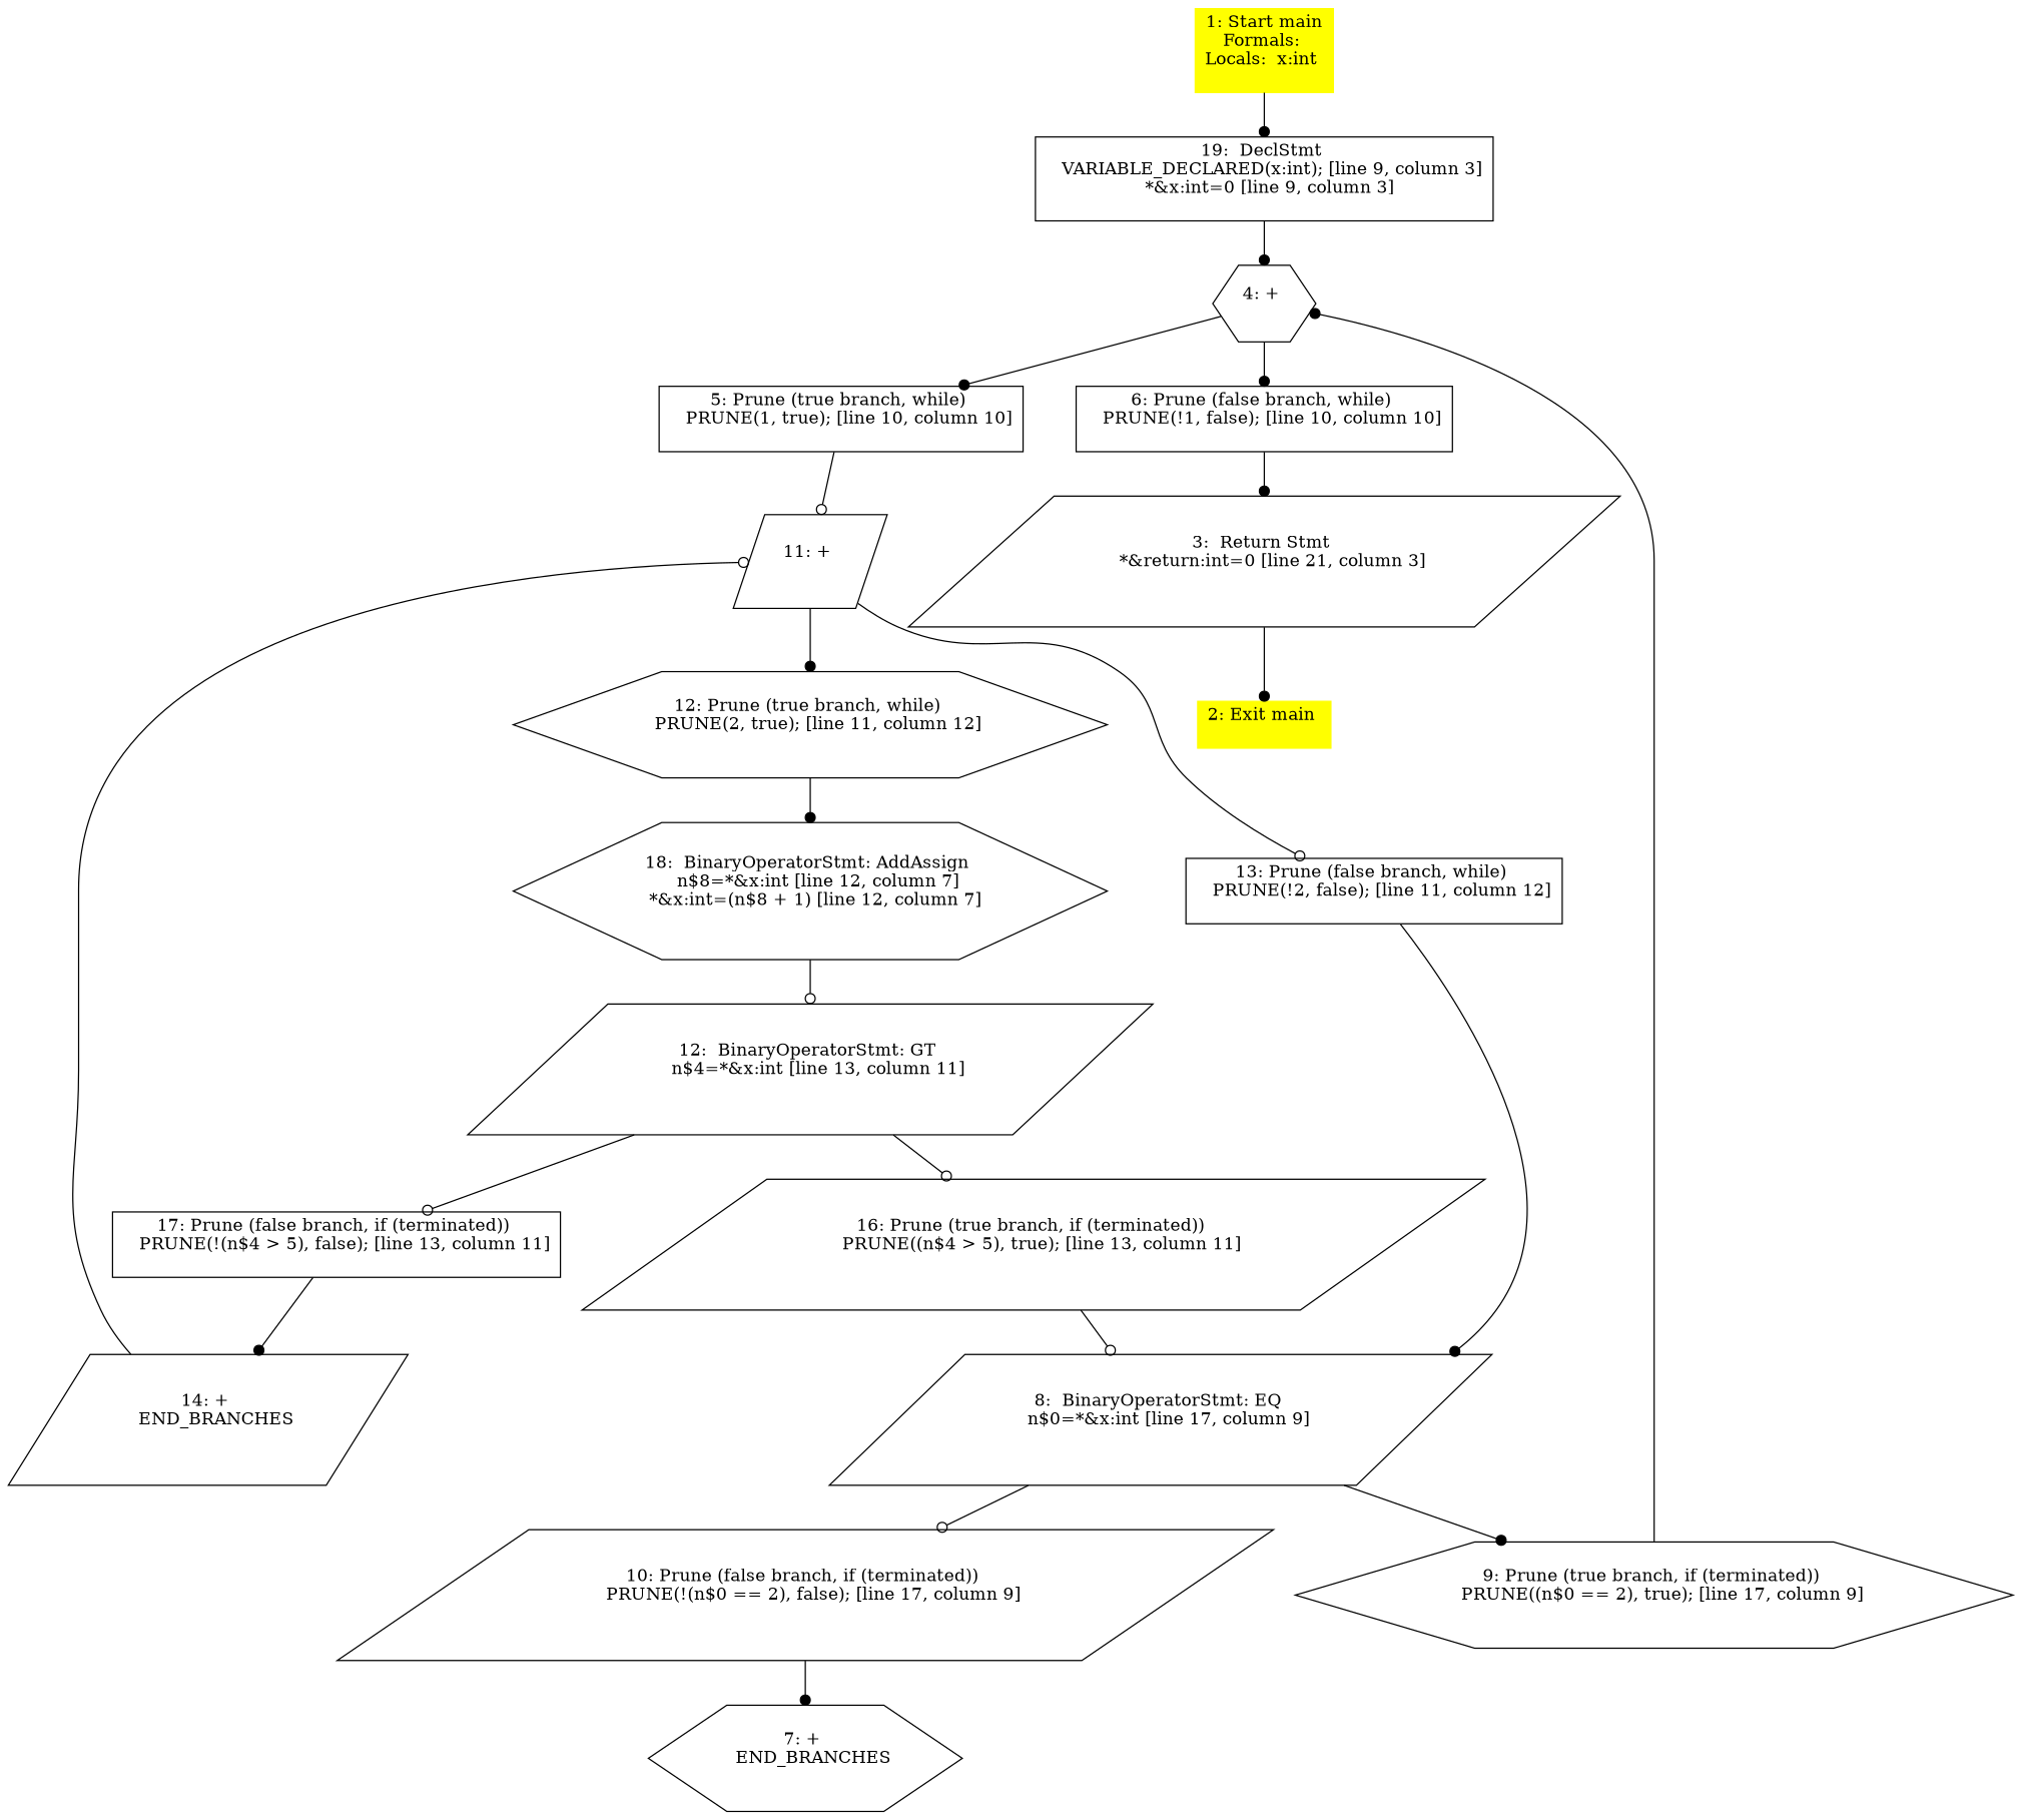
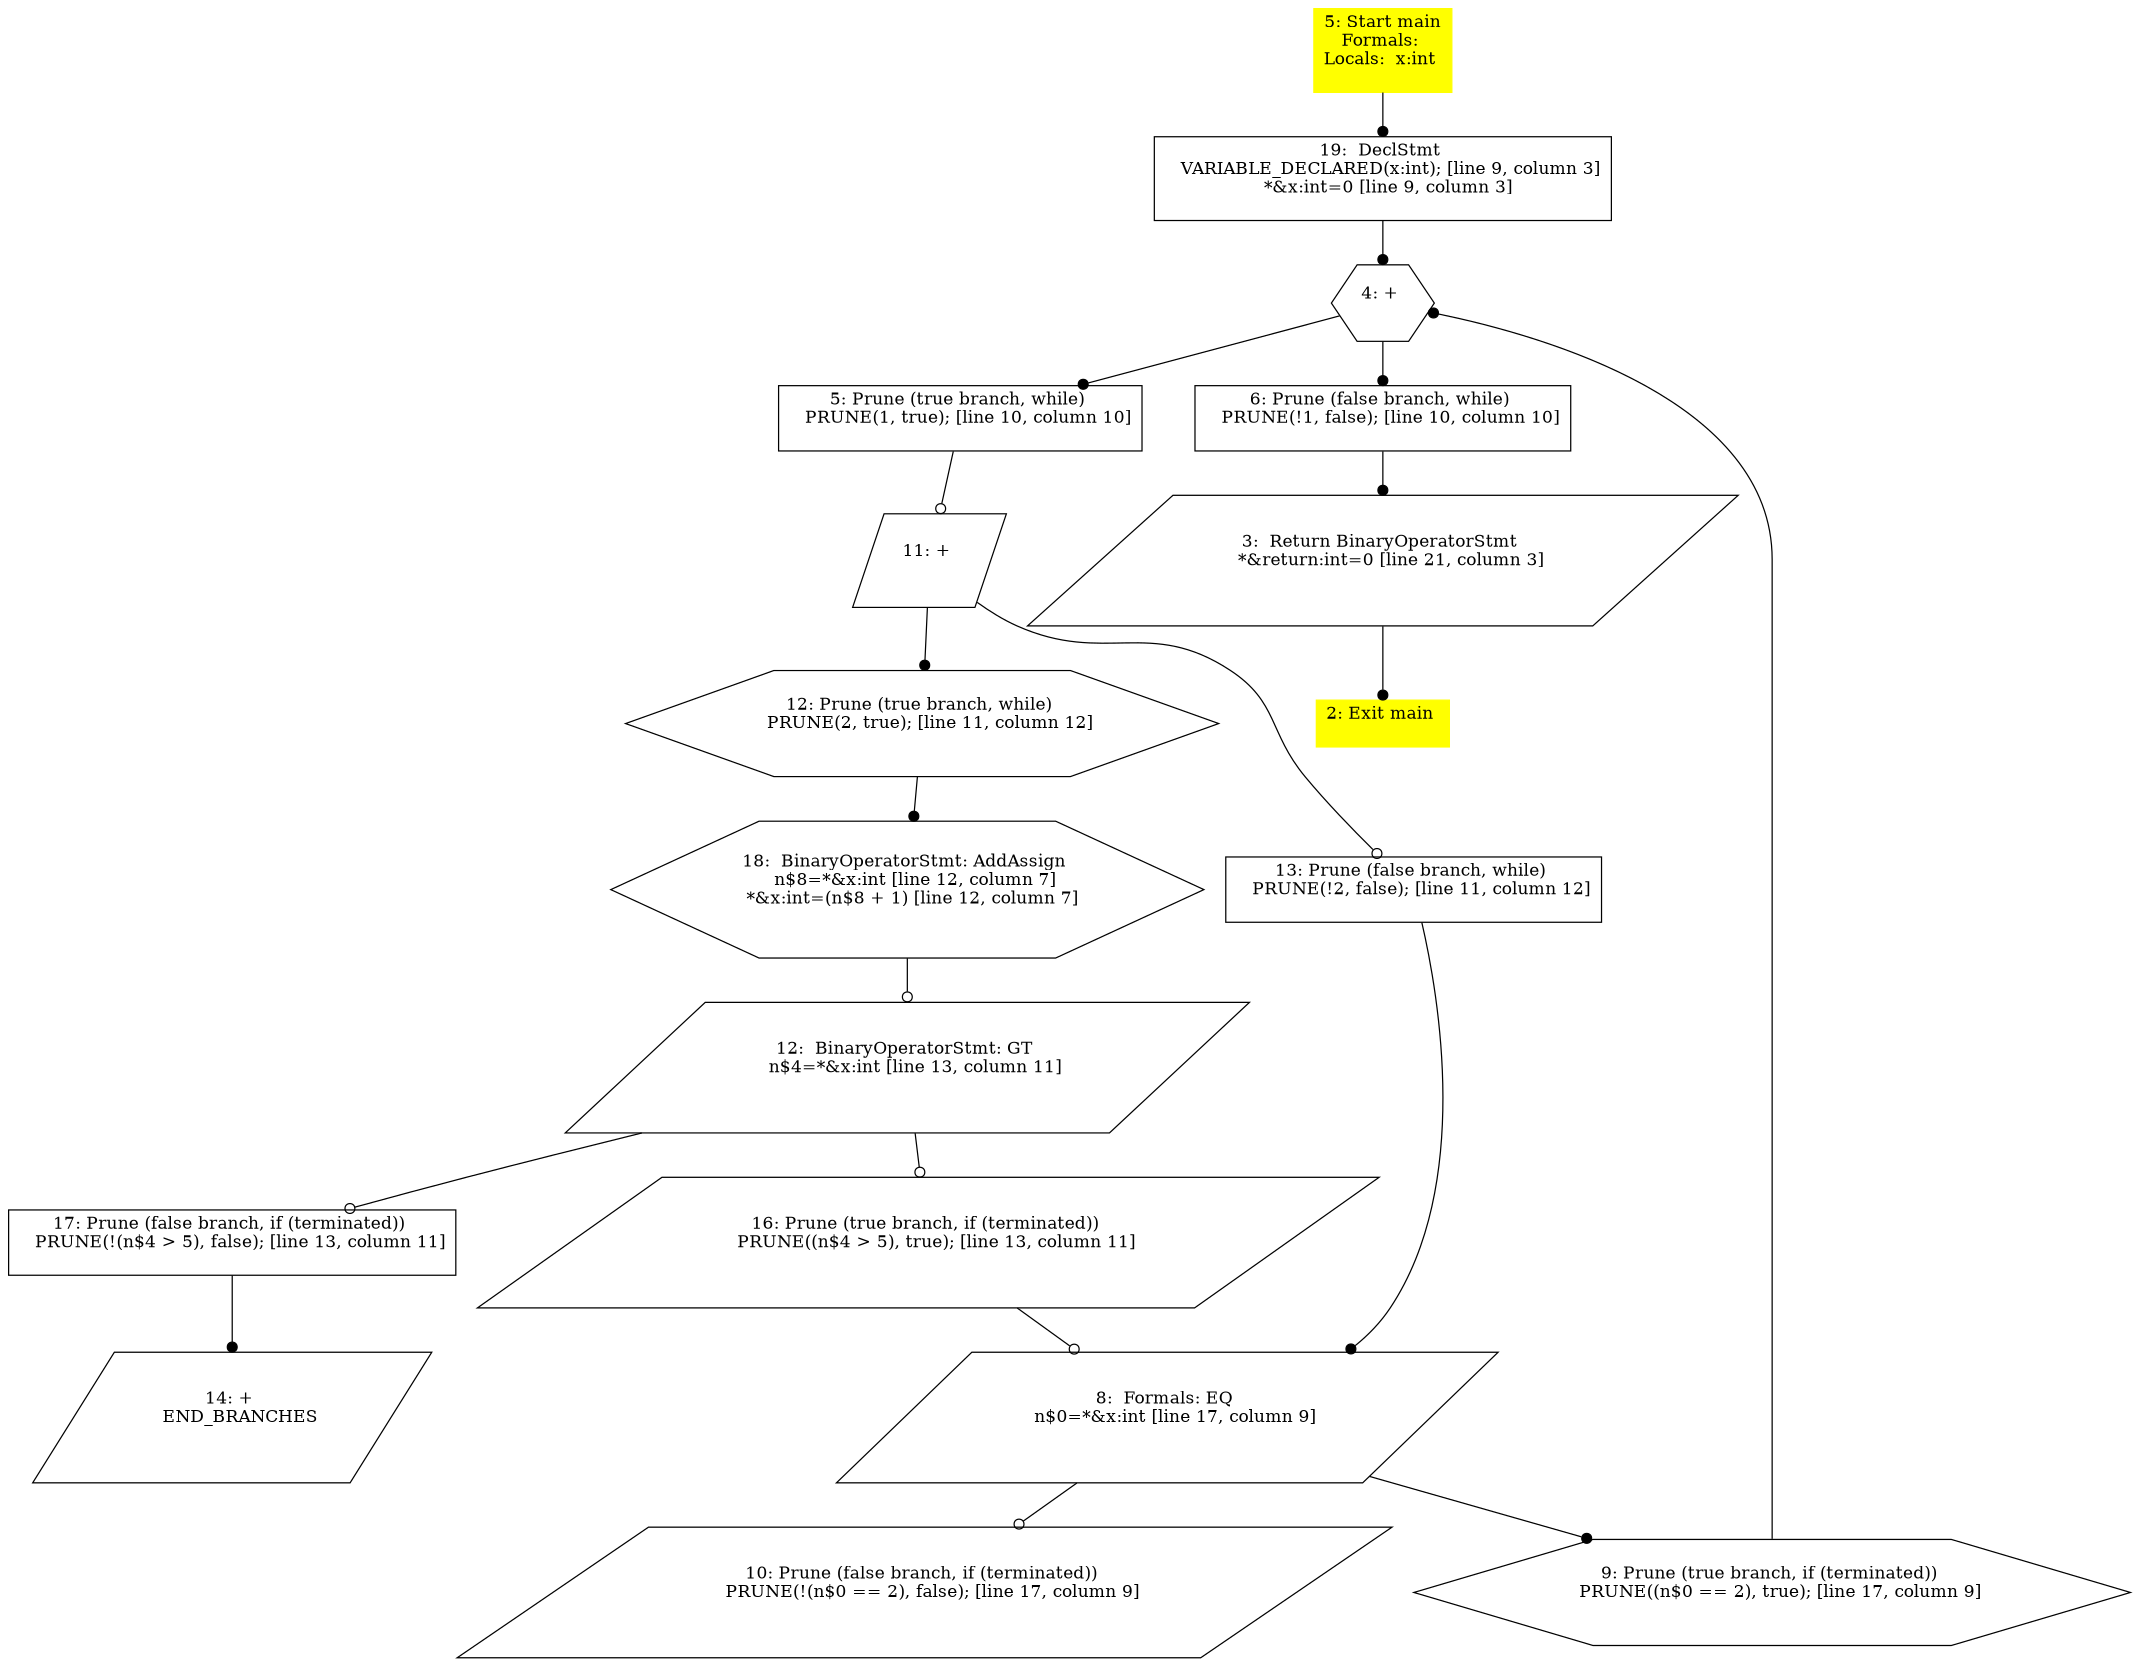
  digraph {
    node [shape=box]
    edge [arrowhead=dot]
-   n1 [color=yellow label="1: Start main\nFormals: \nLocals:  x:int \n  " style=filled]
+   n1 [color=yellow label="5: Start main\nFormals: \nLocals:  x:int \n  " style=filled]
    n2 [label="19:  DeclStmt \n   VARIABLE_DECLARED(x:int); [line 9, column 3]\n  *&x:int=0 [line 9, column 3]\n "]
    n3 [label="4: + \n  " shape=hexagon]
    n4 [label="5: Prune (true branch, while) \n   PRUNE(1, true); [line 10, column 10]\n "]
    n5 [label="6: Prune (false branch, while) \n   PRUNE(!1, false); [line 10, column 10]\n "]
    n6 [color=yellow label="2: Exit main \n  " style=filled]
-   n7 [label="3:  Return Stmt \n   *&return:int=0 [line 21, column 3]\n " shape=parallelogram]
+   n7 [label="3:  Return BinaryOperatorStmt \n   *&return:int=0 [line 21, column 3]\n " shape=parallelogram]
    n8 [label="11: + \n  " shape=parallelogram]
    n9 [label="12: Prune (true branch, while) \n   PRUNE(2, true); [line 11, column 12]\n " shape=hexagon]
    n10 [label="13: Prune (false branch, while) \n   PRUNE(!2, false); [line 11, column 12]\n "]
    n11 [label="18:  BinaryOperatorStmt: AddAssign \n   n$8=*&x:int [line 12, column 7]\n  *&x:int=(n$8 + 1) [line 12, column 7]\n " shape=hexagon]
-   n12 [label="8:  BinaryOperatorStmt: EQ \n   n$0=*&x:int [line 17, column 9]\n " shape=parallelogram]
-   n13 [label="7: + \n   END_BRANCHES\n " shape=hexagon]
+   n12 [label="8:  Formals: EQ \n   n$0=*&x:int [line 17, column 9]\n " shape=parallelogram]
    n14 [label="9: Prune (true branch, if (terminated)) \n   PRUNE((n$0 == 2), true); [line 17, column 9]\n " shape=hexagon]
    n15 [label="10: Prune (false branch, if (terminated)) \n   PRUNE(!(n$0 == 2), false); [line 17, column 9]\n " shape=parallelogram]
    n16 [label="12:  BinaryOperatorStmt: GT \n   n$4=*&x:int [line 13, column 11]\n " shape=parallelogram]
    n17 [label="16: Prune (true branch, if (terminated)) \n   PRUNE((n$4 > 5), true); [line 13, column 11]\n " shape=parallelogram]
    n18 [label="17: Prune (false branch, if (terminated)) \n   PRUNE(!(n$4 > 5), false); [line 13, column 11]\n "]
    n19 [label="14: + \n   END_BRANCHES\n " shape=parallelogram]
    n1 -> n2
    n2 -> n3
    n3 -> n4
    n3 -> n5
    n4 -> n8 [arrowhead=odot]
    n5 -> n7
    n7 -> n6
    n8 -> n9
    n8 -> n10 [arrowhead=odot]
    n9 -> n11
    n10 -> n12
    n11 -> n16 [arrowhead=odot]
    n12 -> n14
    n12 -> n15 [arrowhead=odot]
    n14 -> n3
-   n15 -> n13
    n16 -> n17 [arrowhead=odot]
    n16 -> n18 [arrowhead=odot]
    n17 -> n12 [arrowhead=odot]
    n18 -> n19
-   n19 -> n8 [arrowhead=odot]
  }
